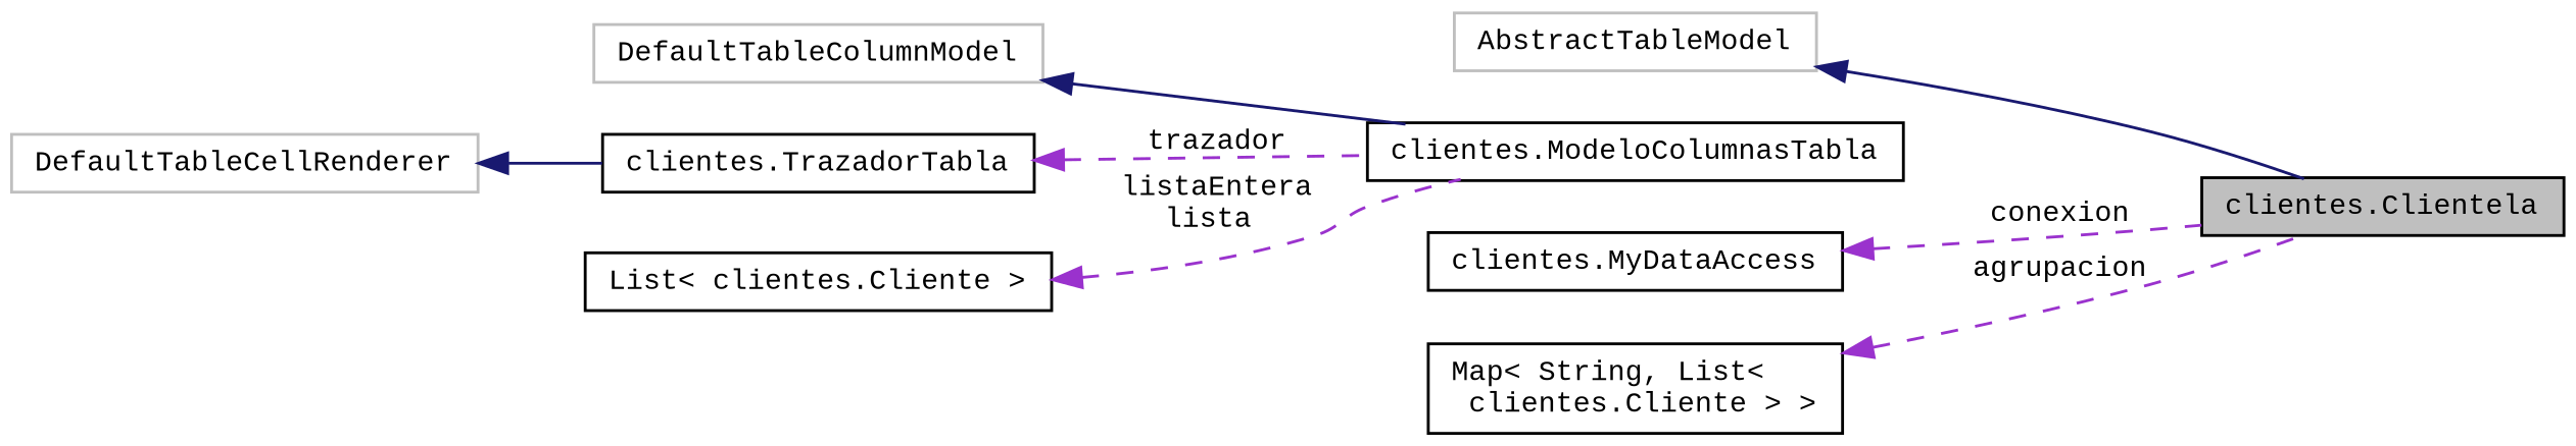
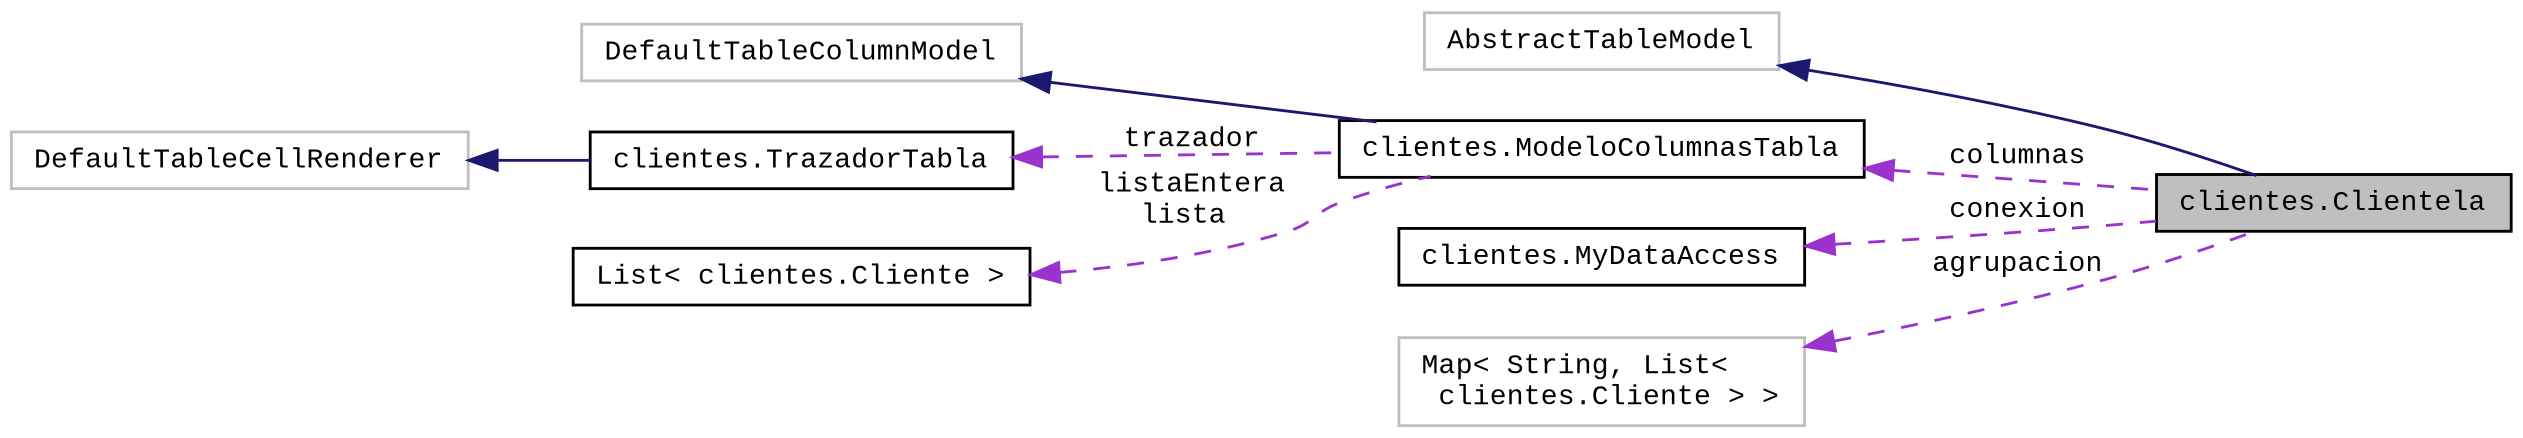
  digraph {
    fontname="Liberation Mono"
    rankdir=LR
    node [color=black fillcolor=white fontname="Liberation Mono" fontsize=10 shape=record style=filled]
    edge [color=darkorchid3 dir=back fontname="Liberation Mono" fontsize=10 labelfontname=Helvetica labelfontsize=10 style=dashed]
    n1 [fillcolor=grey75 fontcolor=black height=0.2 label="clientes.Clientela" width=0.4]
    n2 [color=grey75 height=0.2 label=AbstractTableModel width=0.4]
    n3 [height=0.2 label="clientes.ModeloColumnasTabla" width=0.4]
    n4 [color=grey75 height=0.2 label=DefaultTableColumnModel width=0.4]
    n5 [height=0.2 label="clientes.TrazadorTabla" width=0.4]
    n6 [color=grey75 height=0.2 label=DefaultTableCellRenderer width=0.4]
    n7 [height=0.2 label="clientes.MyDataAccess" width=0.4]
    n8 [height=0.2 label="List\< clientes.Cliente \>" width=0.4]
-   n9 [height=0.2 label="Map\< String, List\<\l clientes.Cliente \> \>" width=0.4]
+   n9 [color=grey75 height=0.2 label="Map\< String, List\<\l clientes.Cliente \> \>" width=0.4]
    n2 -> n1 [color=midnightblue style=solid]
+   n3 -> n1 [label=" columnas"]
    n4 -> n3 [color=midnightblue style=solid]
    n5 -> n3 [label=" trazador"]
    n6 -> n5 [color=midnightblue style=solid]
    n7 -> n1 [label=" conexion"]
    n8 -> n3 [label=" listaEntera\nlista"]
    n9 -> n1 [label=" agrupacion"]
  }
